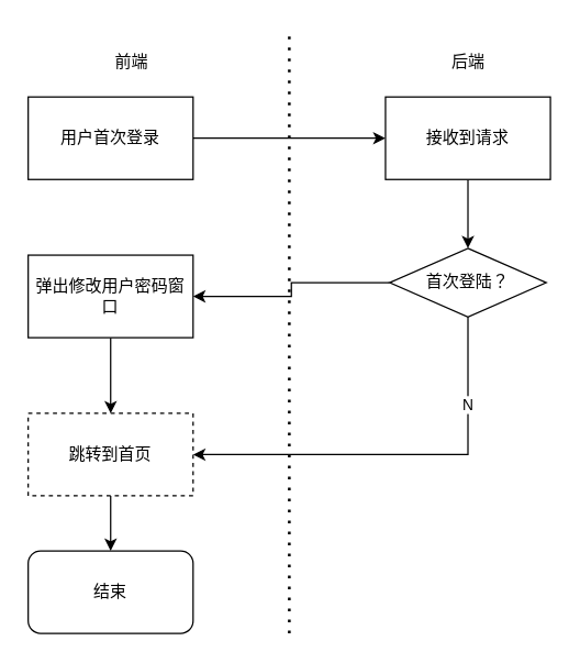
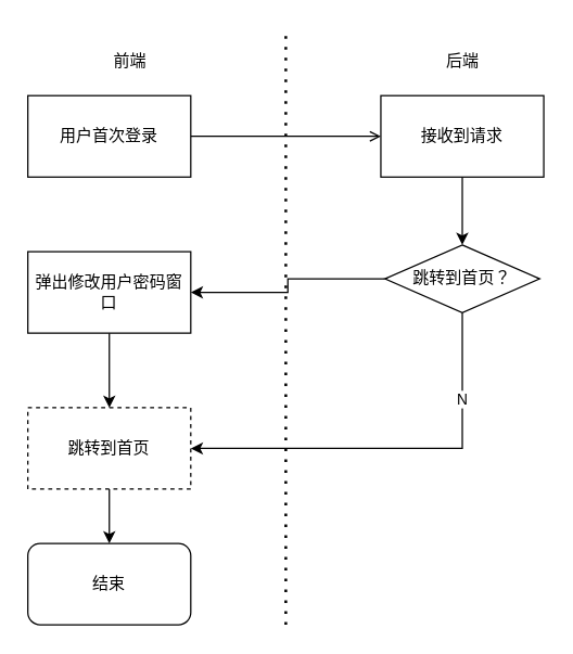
  <mxCell id="0" />
  <mxCell id="1" parent="0" />
- <mxCell id="2" style="edgeStyle=orthogonalEdgeStyle;rounded=0;orthogonalLoop=1;jettySize=auto;html=1;exitX=1;exitY=0.5;exitDx=0;exitDy=0;" edge="1" parent="1" source="3" target="5"><mxGeometry relative="1" as="geometry" /></mxCell>
+ <mxCell id="2" style="edgeStyle=orthogonalEdgeStyle;rounded=0;orthogonalLoop=1;jettySize=auto;html=1;exitX=1;exitY=0.5;exitDx=0;exitDy=0;endArrow=open;" edge="1" parent="1" source="3" target="5"><mxGeometry relative="1" as="geometry" /></mxCell>
  <mxCell id="3" value="用户首次登录" style="rounded=0;whiteSpace=wrap;html=1;" vertex="1" parent="1"><mxGeometry x="20" y="70" width="120" height="60" as="geometry" /></mxCell>
  <mxCell id="4" style="edgeStyle=orthogonalEdgeStyle;rounded=0;orthogonalLoop=1;jettySize=auto;html=1;entryX=0.5;entryY=0;entryDx=0;entryDy=0;" edge="1" parent="1" source="5" target="9"><mxGeometry relative="1" as="geometry" /></mxCell>
  <mxCell id="5" value="接收到请求" style="rounded=0;whiteSpace=wrap;html=1;" vertex="1" parent="1"><mxGeometry x="280" y="70" width="120" height="60" as="geometry" /></mxCell>
  <mxCell id="6" style="edgeStyle=orthogonalEdgeStyle;rounded=0;orthogonalLoop=1;jettySize=auto;html=1;exitX=0.5;exitY=1;exitDx=0;exitDy=0;entryX=1;entryY=0.5;entryDx=0;entryDy=0;" edge="1" parent="1" source="9" target="13"><mxGeometry relative="1" as="geometry" /></mxCell>
  <mxCell id="7" value="N" style="edgeLabel;html=1;align=center;verticalAlign=middle;resizable=0;points=[];" vertex="1" connectable="0" parent="6"><mxGeometry x="-0.579" y="-1" relative="1" as="geometry"><mxPoint as="offset" /></mxGeometry></mxCell>
  <mxCell id="8" style="edgeStyle=orthogonalEdgeStyle;rounded=0;orthogonalLoop=1;jettySize=auto;html=1;exitX=0;exitY=0.5;exitDx=0;exitDy=0;" edge="1" parent="1" source="9" target="11"><mxGeometry relative="1" as="geometry" /></mxCell>
- <mxCell id="9" value="首次登陆？" style="rhombus;whiteSpace=wrap;html=1;" vertex="1" parent="1"><mxGeometry x="283" y="180" width="114" height="50" as="geometry" /></mxCell>
+ <mxCell id="9" value="跳转到首页？" style="rhombus;whiteSpace=wrap;html=1;" vertex="1" parent="1"><mxGeometry x="283" y="180" width="114" height="50" as="geometry" /></mxCell>
  <mxCell id="10" style="edgeStyle=orthogonalEdgeStyle;rounded=0;orthogonalLoop=1;jettySize=auto;html=1;exitX=0.5;exitY=1;exitDx=0;exitDy=0;entryX=0.5;entryY=0;entryDx=0;entryDy=0;" edge="1" parent="1" source="11" target="13"><mxGeometry relative="1" as="geometry" /></mxCell>
  <mxCell id="11" value="弹出修改用户密码窗口" style="rounded=0;whiteSpace=wrap;html=1;" vertex="1" parent="1"><mxGeometry x="20" y="185" width="120" height="60" as="geometry" /></mxCell>
  <mxCell id="12" style="edgeStyle=orthogonalEdgeStyle;rounded=0;orthogonalLoop=1;jettySize=auto;html=1;exitX=0.5;exitY=1;exitDx=0;exitDy=0;" edge="1" parent="1" source="13" target="14"><mxGeometry relative="1" as="geometry" /></mxCell>
  <mxCell id="13" value="跳转到首页" style="rounded=0;whiteSpace=wrap;html=1;dashed=1;" vertex="1" parent="1"><mxGeometry x="20" y="300" width="120" height="60" as="geometry" /></mxCell>
  <mxCell id="14" value="结束" style="rounded=1;whiteSpace=wrap;html=1;" vertex="1" parent="1"><mxGeometry x="20" y="400" width="120" height="60" as="geometry" /></mxCell>
  <mxCell id="15" value="" style="endArrow=none;dashed=1;html=1;dashPattern=1 3;strokeWidth=2;rounded=0;" edge="1" parent="1"><mxGeometry width="50" height="50" relative="1" as="geometry"><mxPoint x="210" y="460" as="sourcePoint" /><mxPoint x="210" y="20" as="targetPoint" /></mxGeometry></mxCell>
  <mxCell id="16" value="前端" style="text;html=1;align=center;verticalAlign=middle;resizable=0;points=[];autosize=1;strokeColor=none;fillColor=none;" vertex="1" parent="1"><mxGeometry x="70" y="30" width="50" height="30" as="geometry" /></mxCell>
  <mxCell id="17" value="后端" style="text;html=1;align=center;verticalAlign=middle;resizable=0;points=[];autosize=1;strokeColor=none;fillColor=none;" vertex="1" parent="1"><mxGeometry x="315" y="30" width="50" height="30" as="geometry" /></mxCell>
